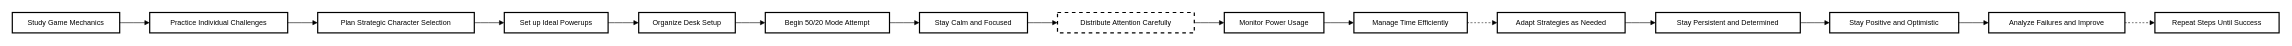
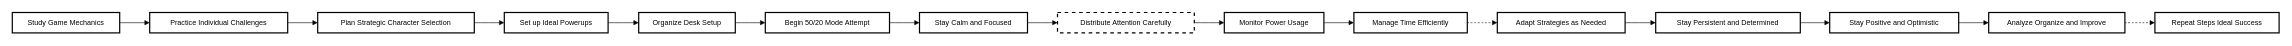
  <mxCell id="0" />
  <mxCell id="1" parent="0" />
  <mxCell id="2" value="Study Game Mechanics" style="whiteSpace=wrap;strokeWidth=2;" vertex="1" parent="1"><mxGeometry width="179" height="34" as="geometry" x="20" y="20" /></mxCell>
  <mxCell id="3" value="Practice Individual Challenges" style="whiteSpace=wrap;strokeWidth=2;" vertex="1" parent="1"><mxGeometry x="249" width="230" height="34" as="geometry" y="20" /></mxCell>
  <mxCell id="4" value="Plan Strategic Character Selection" style="whiteSpace=wrap;strokeWidth=2;" vertex="1" parent="1"><mxGeometry x="529" width="261" height="34" as="geometry" y="20" /></mxCell>
  <mxCell id="5" value="Set up Ideal Powerups" style="whiteSpace=wrap;strokeWidth=2;" vertex="1" parent="1"><mxGeometry x="840" width="173" height="34" as="geometry" y="20" /></mxCell>
  <mxCell id="6" value="Organize Desk Setup" style="whiteSpace=wrap;strokeWidth=2;" vertex="1" parent="1"><mxGeometry x="1064" width="161" height="34" as="geometry" y="20" /></mxCell>
  <mxCell id="7" value="Begin 50/20 Mode Attempt" style="whiteSpace=wrap;strokeWidth=2;" vertex="1" parent="1"><mxGeometry x="1275" width="207" height="34" as="geometry" y="20" /></mxCell>
  <mxCell id="8" value="Stay Calm and Focused" style="whiteSpace=wrap;strokeWidth=2;" vertex="1" parent="1"><mxGeometry x="1532" width="180" height="34" as="geometry" y="20" /></mxCell>
  <mxCell id="9" value="Distribute Attention Carefully" style="whiteSpace=wrap;strokeWidth=2;dashed=1;" vertex="1" parent="1"><mxGeometry x="1762" width="228" height="34" as="geometry" y="20" /></mxCell>
  <mxCell id="10" value="Monitor Power Usage" style="whiteSpace=wrap;strokeWidth=2;" vertex="1" parent="1"><mxGeometry x="2040" width="166" height="34" as="geometry" y="20" /></mxCell>
  <mxCell id="11" value="Manage Time Efficiently" style="whiteSpace=wrap;strokeWidth=2;" vertex="1" parent="1"><mxGeometry x="2256" width="189" height="34" as="geometry" y="20" /></mxCell>
  <mxCell id="12" value="Adapt Strategies as Needed" style="whiteSpace=wrap;strokeWidth=2;" vertex="1" parent="1"><mxGeometry x="2495" width="213" height="34" as="geometry" y="20" /></mxCell>
  <mxCell id="13" value="Stay Persistent and Determined" style="whiteSpace=wrap;strokeWidth=2;" vertex="1" parent="1"><mxGeometry x="2759" width="241" height="34" as="geometry" y="20" /></mxCell>
  <mxCell id="14" value="Stay Positive and Optimistic" style="whiteSpace=wrap;strokeWidth=2;" vertex="1" parent="1"><mxGeometry x="3049" width="215" height="34" as="geometry" y="20" /></mxCell>
- <mxCell id="15" value="Analyze Failures and Improve" style="whiteSpace=wrap;strokeWidth=2;" vertex="1" parent="1"><mxGeometry x="3314" width="227" height="34" as="geometry" y="20" /></mxCell>
- <mxCell id="16" value="Repeat Steps Until Success" style="whiteSpace=wrap;strokeWidth=2;" vertex="1" parent="1"><mxGeometry x="3591" width="207" height="34" as="geometry" y="20" /></mxCell>
+ <mxCell id="15" value="Analyze Organize and Improve" style="whiteSpace=wrap;strokeWidth=2;" vertex="1" parent="1"><mxGeometry x="3314" width="227" height="34" as="geometry" y="20" /></mxCell>
+ <mxCell id="16" value="Repeat Steps Ideal Success" style="whiteSpace=wrap;strokeWidth=2;" vertex="1" parent="1"><mxGeometry x="3591" width="207" height="34" as="geometry" y="20" /></mxCell>
  <mxCell id="17" value="" style="curved=1;startArrow=none;endArrow=block;exitX=1;exitY=0.5;entryX=0;entryY=0.5;" edge="1" parent="1" source="2" target="3"><mxGeometry relative="1" as="geometry"><Array as="points" /></mxGeometry></mxCell>
  <mxCell id="18" value="" style="curved=1;startArrow=none;endArrow=block;exitX=1;exitY=0.5;entryX=0;entryY=0.5;" edge="1" parent="1" source="3" target="4"><mxGeometry relative="1" as="geometry"><Array as="points" /></mxGeometry></mxCell>
  <mxCell id="19" value="" style="curved=1;startArrow=none;endArrow=block;exitX=1;exitY=0.5;entryX=0;entryY=0.5;" edge="1" parent="1" source="4" target="5"><mxGeometry relative="1" as="geometry"><Array as="points" /></mxGeometry></mxCell>
  <mxCell id="20" value="" style="curved=1;startArrow=none;endArrow=block;exitX=1;exitY=0.5;entryX=0;entryY=0.5;" edge="1" parent="1" source="5" target="6"><mxGeometry relative="1" as="geometry"><Array as="points" /></mxGeometry></mxCell>
  <mxCell id="21" value="" style="curved=1;startArrow=none;endArrow=block;exitX=1;exitY=0.5;entryX=0;entryY=0.5;" edge="1" parent="1" source="6" target="7"><mxGeometry relative="1" as="geometry"><Array as="points" /></mxGeometry></mxCell>
  <mxCell id="22" value="" style="curved=1;startArrow=none;endArrow=block;exitX=1;exitY=0.5;entryX=0;entryY=0.5;" edge="1" parent="1" source="7" target="8"><mxGeometry relative="1" as="geometry"><Array as="points" /></mxGeometry></mxCell>
  <mxCell id="23" value="" style="curved=1;startArrow=none;endArrow=block;exitX=1;exitY=0.5;entryX=0;entryY=0.5;" edge="1" parent="1" source="8" target="9"><mxGeometry relative="1" as="geometry"><Array as="points" /></mxGeometry></mxCell>
  <mxCell id="24" value="" style="curved=1;startArrow=none;endArrow=block;exitX=1;exitY=0.5;entryX=0;entryY=0.5;" edge="1" parent="1" source="9" target="10"><mxGeometry relative="1" as="geometry"><Array as="points" /></mxGeometry></mxCell>
  <mxCell id="25" value="" style="curved=1;startArrow=none;endArrow=block;exitX=1;exitY=0.5;entryX=0;entryY=0.5;" edge="1" parent="1" source="10" target="11"><mxGeometry relative="1" as="geometry"><Array as="points" /></mxGeometry></mxCell>
  <mxCell id="26" value="" style="curved=1;startArrow=none;endArrow=block;exitX=1;exitY=0.5;entryX=0;entryY=0.5;dashed=1;" edge="1" parent="1" source="11" target="12"><mxGeometry relative="1" as="geometry"><Array as="points" /></mxGeometry></mxCell>
  <mxCell id="27" value="" style="curved=1;startArrow=none;endArrow=block;exitX=1;exitY=0.5;entryX=0;entryY=0.5;" edge="1" parent="1" source="12" target="13"><mxGeometry relative="1" as="geometry"><Array as="points" /></mxGeometry></mxCell>
  <mxCell id="28" value="" style="curved=1;startArrow=none;endArrow=block;exitX=1;exitY=0.5;entryX=0;entryY=0.5;" edge="1" parent="1" source="13" target="14"><mxGeometry relative="1" as="geometry"><Array as="points" /></mxGeometry></mxCell>
  <mxCell id="29" value="" style="curved=1;startArrow=none;endArrow=block;exitX=1;exitY=0.5;entryX=0;entryY=0.5;" edge="1" parent="1" source="14" target="15"><mxGeometry relative="1" as="geometry"><Array as="points" /></mxGeometry></mxCell>
  <mxCell id="30" value="" style="curved=1;startArrow=none;endArrow=block;exitX=1;exitY=0.5;entryX=0;entryY=0.5;dashed=1;" edge="1" parent="1" source="15" target="16"><mxGeometry relative="1" as="geometry"><Array as="points" /></mxGeometry></mxCell>
